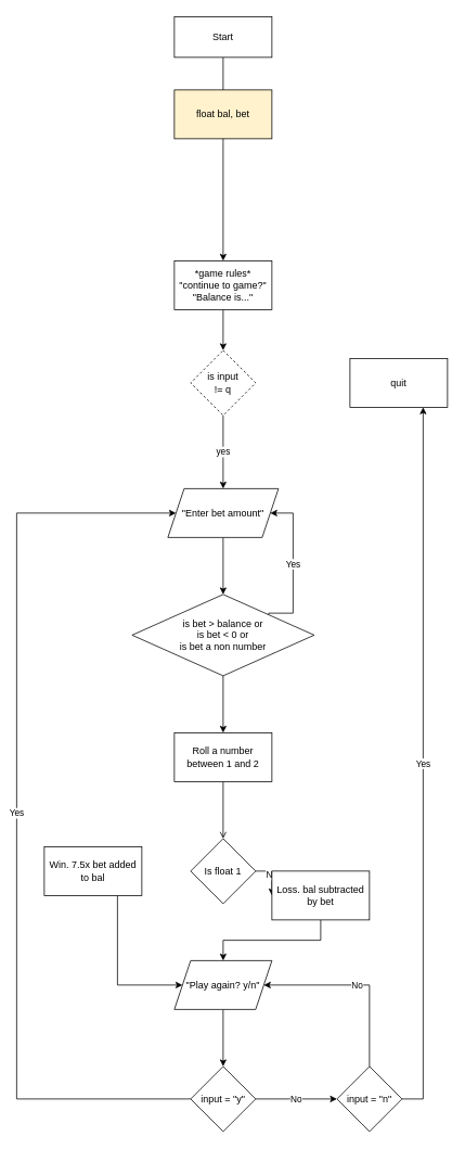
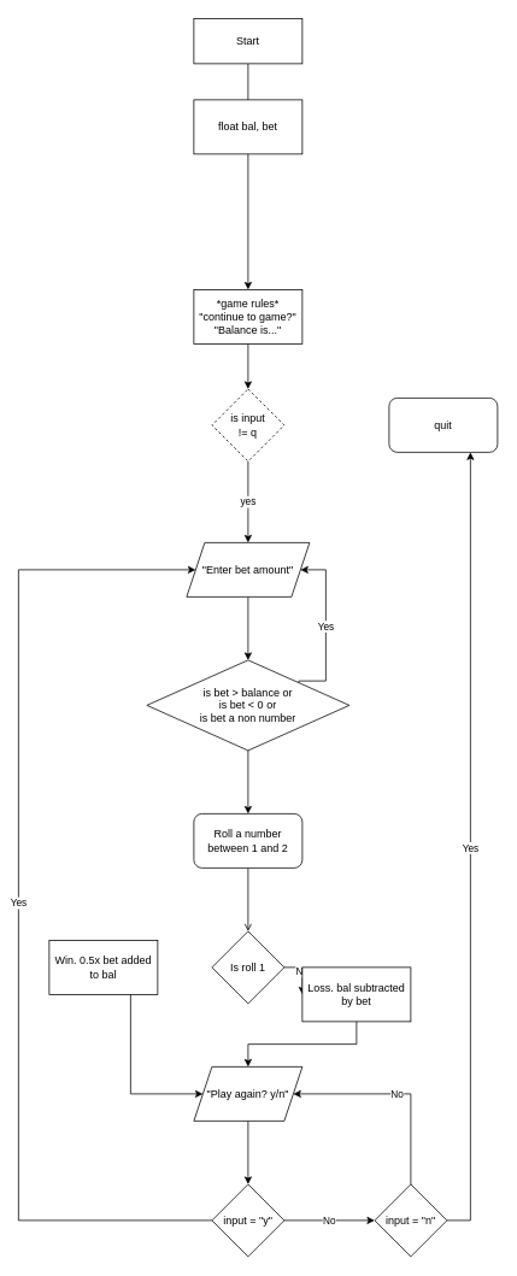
  <mxCell id="0" />
  <mxCell id="1" parent="0" />
  <mxCell id="2" value="" style="edgeStyle=orthogonalEdgeStyle;rounded=0;orthogonalLoop=1;jettySize=auto;html=1;" parent="1" source="3" target="5" edge="1"><mxGeometry relative="1" as="geometry" /></mxCell>
  <mxCell id="3" value="Start" style="whiteSpace=wrap;html=1;rounded=0;" parent="1" vertex="1"><mxGeometry x="214" y="20" width="120" height="50" as="geometry" /></mxCell>
  <mxCell id="4" value="" style="edgeStyle=orthogonalEdgeStyle;rounded=0;orthogonalLoop=1;jettySize=auto;html=1;" parent="1" source="5" target="8" edge="1"><mxGeometry relative="1" as="geometry" /></mxCell>
  <mxCell id="5" value="*game rules*&lt;br&gt;&quot;continue to game?&quot;&lt;br&gt;&quot;Balance is...&quot;" style="whiteSpace=wrap;html=1;" parent="1" vertex="1"><mxGeometry x="214" y="320" width="120" height="60" as="geometry" /></mxCell>
- <mxCell id="6" value="float bal, bet" style="rounded=0;whiteSpace=wrap;html=1;fillColor=#fff2cc;" parent="1" vertex="1"><mxGeometry x="214" y="110" width="120" height="60" as="geometry" /></mxCell>
+ <mxCell id="6" value="float bal, bet" style="rounded=0;whiteSpace=wrap;html=1;" parent="1" vertex="1"><mxGeometry x="214" y="110" width="120" height="60" as="geometry" /></mxCell>
  <mxCell id="7" value="yes" style="edgeStyle=orthogonalEdgeStyle;rounded=0;orthogonalLoop=1;jettySize=auto;html=1;" parent="1" source="8" target="10" edge="1"><mxGeometry relative="1" as="geometry" /></mxCell>
  <mxCell id="8" value="is input&lt;br&gt;!= q" style="rhombus;whiteSpace=wrap;html=1;dashed=1;" parent="1" vertex="1"><mxGeometry x="234" y="430" width="80" height="80" as="geometry" /></mxCell>
  <mxCell id="9" value="" style="edgeStyle=orthogonalEdgeStyle;rounded=0;orthogonalLoop=1;jettySize=auto;html=1;" parent="1" source="10" target="14" edge="1"><mxGeometry relative="1" as="geometry" /></mxCell>
  <mxCell id="10" value="&quot;Enter bet amount&quot;" style="shape=parallelogram;perimeter=parallelogramPerimeter;whiteSpace=wrap;html=1;fixedSize=1;" parent="1" vertex="1"><mxGeometry x="206" y="600" width="136" height="60" as="geometry" /></mxCell>
- <mxCell id="11" value="quit" style="whiteSpace=wrap;html=1;" parent="1" vertex="1"><mxGeometry x="430" y="440" width="120" height="60" as="geometry" /></mxCell>
+ <mxCell id="11" value="quit" style="whiteSpace=wrap;html=1;rounded=1;" parent="1" vertex="1"><mxGeometry x="430" y="440" width="120" height="60" as="geometry" /></mxCell>
  <mxCell id="12" value="Yes" style="edgeStyle=orthogonalEdgeStyle;rounded=0;orthogonalLoop=1;jettySize=auto;html=1;exitX=1;exitY=0;exitDx=0;exitDy=0;entryX=1;entryY=0.5;entryDx=0;entryDy=0;" parent="1" source="14" target="10" edge="1"><mxGeometry relative="1" as="geometry"><Array as="points"><mxPoint x="360" y="753" /><mxPoint x="360" y="630" /></Array></mxGeometry></mxCell>
  <mxCell id="13" value="" style="edgeStyle=orthogonalEdgeStyle;rounded=0;orthogonalLoop=1;jettySize=auto;html=1;" parent="1" source="14" target="16" edge="1"><mxGeometry relative="1" as="geometry" /></mxCell>
  <mxCell id="14" value="is bet &amp;gt; balance or&lt;br&gt;is bet &amp;lt; 0 or &lt;br&gt;is bet a non number" style="rhombus;whiteSpace=wrap;html=1;" parent="1" vertex="1"><mxGeometry x="162" y="730" width="224" height="100" as="geometry" /></mxCell>
  <mxCell id="15" value="" style="edgeStyle=orthogonalEdgeStyle;rounded=0;orthogonalLoop=1;jettySize=auto;html=1;endArrow=open;" parent="1" source="16" target="18" edge="1"><mxGeometry relative="1" as="geometry" /></mxCell>
- <mxCell id="16" value="Roll a number between 1 and 2" style="whiteSpace=wrap;html=1;" parent="1" vertex="1"><mxGeometry x="214" y="900" width="120" height="60" as="geometry" /></mxCell>
+ <mxCell id="16" value="Roll a number between 1 and 2" style="whiteSpace=wrap;html=1;rounded=1;" parent="1" vertex="1"><mxGeometry x="214" y="900" width="120" height="60" as="geometry" /></mxCell>
  <mxCell id="17" value="No" style="edgeStyle=orthogonalEdgeStyle;rounded=0;orthogonalLoop=1;jettySize=auto;html=1;" parent="1" source="18" target="22" edge="1"><mxGeometry relative="1" as="geometry" /></mxCell>
- <mxCell id="18" value="Is float 1" style="rhombus;whiteSpace=wrap;html=1;" parent="1" vertex="1"><mxGeometry x="234" y="1030" width="80" height="80" as="geometry" /></mxCell>
+ <mxCell id="18" value="Is roll 1" style="rhombus;whiteSpace=wrap;html=1;" parent="1" vertex="1"><mxGeometry x="234" y="1030" width="80" height="80" as="geometry" /></mxCell>
  <mxCell id="19" style="edgeStyle=orthogonalEdgeStyle;rounded=0;orthogonalLoop=1;jettySize=auto;html=1;exitX=0.75;exitY=1;exitDx=0;exitDy=0;entryX=0;entryY=0.5;entryDx=0;entryDy=0;" parent="1" source="20" target="24" edge="1"><mxGeometry relative="1" as="geometry"><Array as="points"><mxPoint x="144" y="1210" /></Array></mxGeometry></mxCell>
- <mxCell id="20" value="Win. 7.5x bet added to bal" style="whiteSpace=wrap;html=1;" parent="1" vertex="1"><mxGeometry x="54" y="1040" width="120" height="60" as="geometry" /></mxCell>
+ <mxCell id="20" value="Win. 0.5x bet added to bal" style="whiteSpace=wrap;html=1;" parent="1" vertex="1"><mxGeometry x="54" y="1040" width="120" height="60" as="geometry" /></mxCell>
  <mxCell id="21" style="edgeStyle=orthogonalEdgeStyle;rounded=0;orthogonalLoop=1;jettySize=auto;html=1;exitX=0.5;exitY=1;exitDx=0;exitDy=0;entryX=0.5;entryY=0;entryDx=0;entryDy=0;" parent="1" source="22" target="24" edge="1"><mxGeometry relative="1" as="geometry" /></mxCell>
  <mxCell id="22" value="Loss. bal subtracted by bet" style="whiteSpace=wrap;html=1;" parent="1" vertex="1"><mxGeometry x="334" y="1070" width="120" height="60" as="geometry" /></mxCell>
  <mxCell id="23" value="" style="edgeStyle=orthogonalEdgeStyle;rounded=0;orthogonalLoop=1;jettySize=auto;html=1;" parent="1" source="24" target="27" edge="1"><mxGeometry relative="1" as="geometry" /></mxCell>
  <mxCell id="24" value="&quot;Play again? y/n&quot;" style="shape=parallelogram;perimeter=parallelogramPerimeter;whiteSpace=wrap;html=1;fixedSize=1;" parent="1" vertex="1"><mxGeometry x="214" y="1180" width="120" height="60" as="geometry" /></mxCell>
  <mxCell id="25" value="Yes" style="edgeStyle=orthogonalEdgeStyle;rounded=0;orthogonalLoop=1;jettySize=auto;html=1;exitX=0;exitY=0.5;exitDx=0;exitDy=0;entryX=0;entryY=0.5;entryDx=0;entryDy=0;" parent="1" source="27" target="10" edge="1"><mxGeometry relative="1" as="geometry"><Array as="points"><mxPoint x="20" y="1350" /><mxPoint x="20" y="630" /></Array></mxGeometry></mxCell>
  <mxCell id="26" value="No" style="edgeStyle=orthogonalEdgeStyle;rounded=0;orthogonalLoop=1;jettySize=auto;html=1;" parent="1" source="27" target="30" edge="1"><mxGeometry relative="1" as="geometry" /></mxCell>
  <mxCell id="27" value="input = &quot;y&quot;" style="rhombus;whiteSpace=wrap;html=1;" parent="1" vertex="1"><mxGeometry x="234" y="1310" width="80" height="80" as="geometry" /></mxCell>
  <mxCell id="28" value="Yes" style="edgeStyle=orthogonalEdgeStyle;rounded=0;orthogonalLoop=1;jettySize=auto;html=1;entryX=0.75;entryY=1;entryDx=0;entryDy=0;exitX=1;exitY=0.5;exitDx=0;exitDy=0;" parent="1" source="30" target="11" edge="1"><mxGeometry relative="1" as="geometry"><mxPoint x="570" y="1240" as="targetPoint" /><Array as="points"><mxPoint x="520" y="1350" /></Array></mxGeometry></mxCell>
  <mxCell id="29" value="No" style="edgeStyle=orthogonalEdgeStyle;rounded=0;orthogonalLoop=1;jettySize=auto;html=1;exitX=0.5;exitY=0;exitDx=0;exitDy=0;entryX=1;entryY=0.5;entryDx=0;entryDy=0;" parent="1" source="30" target="24" edge="1"><mxGeometry relative="1" as="geometry"><Array as="points"><mxPoint x="454" y="1210" /></Array></mxGeometry></mxCell>
  <mxCell id="30" value="input = &quot;n&quot;" style="rhombus;whiteSpace=wrap;html=1;" parent="1" vertex="1"><mxGeometry x="414" y="1310" width="80" height="80" as="geometry" /></mxCell>
